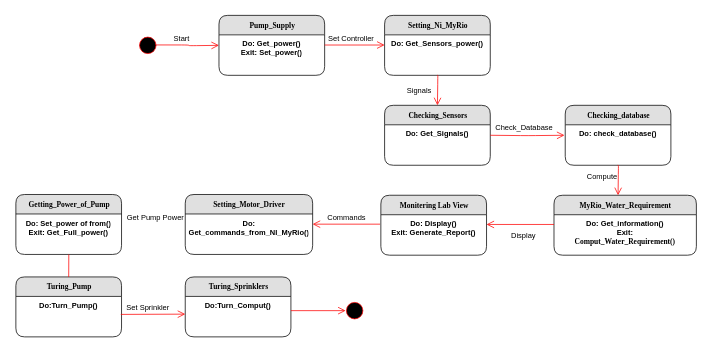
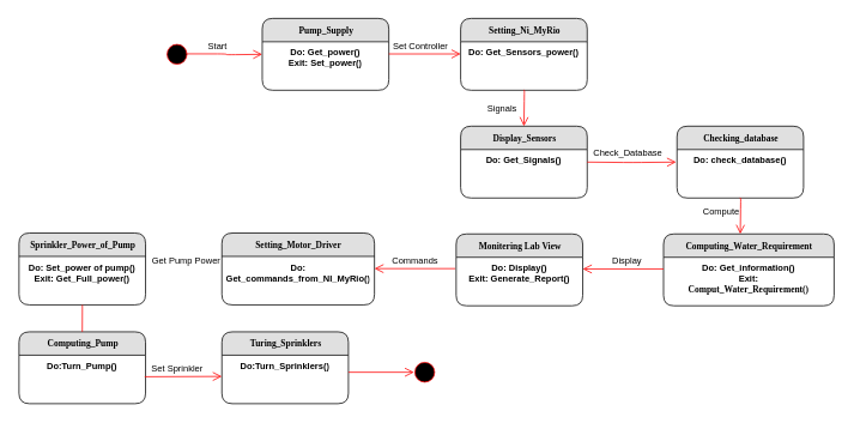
  <mxCell id="0" />
  <mxCell id="1" parent="0" />
  <mxCell id="2" value="" style="ellipse;html=1;shape=startState;fillColor=#000000;strokeColor=#ff0000;rounded=1;shadow=0;comic=0;labelBackgroundColor=none;fontFamily=Verdana;fontSize=10;fontColor=#000000;align=center;direction=south;fontStyle=0" parent="1" vertex="1"><mxGeometry x="181" y="45" width="30" height="30" as="geometry" /></mxCell>
  <mxCell id="3" style="edgeStyle=orthogonalEdgeStyle;html=1;labelBackgroundColor=none;endArrow=open;endSize=8;strokeColor=#ff0000;fontFamily=Verdana;fontSize=10;align=left;fontStyle=0;exitX=0.482;exitY=0.153;exitDx=0;exitDy=0;exitPerimeter=0;" parent="1" source="2" edge="1"><mxGeometry relative="1" as="geometry"><mxPoint x="291" y="60" as="targetPoint" /></mxGeometry></mxCell>
  <mxCell id="4" value="Pump_Supply" style="swimlane;html=1;fontStyle=1;childLayout=stackLayout;horizontal=1;startSize=26;fillColor=#e0e0e0;horizontalStack=0;resizeParent=1;resizeLast=0;collapsible=1;marginBottom=0;swimlaneFillColor=#ffffff;align=center;rounded=1;shadow=0;comic=0;labelBackgroundColor=none;strokeWidth=1;fontFamily=Verdana;fontSize=10;" vertex="1" parent="1"><mxGeometry x="291" y="20" width="141" height="80" as="geometry" /></mxCell>
  <mxCell id="5" value="Do: Get_power()&lt;br style=&quot;font-size: 10px;&quot;&gt;Exit: Set_power()" style="text;html=1;strokeColor=none;fillColor=none;spacingLeft=4;spacingRight=4;whiteSpace=wrap;overflow=hidden;rotatable=0;points=[[0,0.5],[1,0.5]];portConstraint=eastwest;align=center;fontStyle=1;fontSize=10;" vertex="1" parent="4"><mxGeometry y="26" width="141" height="54" as="geometry" /></mxCell>
- <mxCell id="6" value="Checking_Sensors" style="swimlane;html=1;fontStyle=1;childLayout=stackLayout;horizontal=1;startSize=26;fillColor=#e0e0e0;horizontalStack=0;resizeParent=1;resizeLast=0;collapsible=1;marginBottom=0;swimlaneFillColor=#ffffff;align=center;rounded=1;shadow=0;comic=0;labelBackgroundColor=none;strokeWidth=1;fontFamily=Verdana;fontSize=10;" vertex="1" parent="1"><mxGeometry x="512" y="140" width="141" height="80" as="geometry"><mxRectangle x="630" y="250" width="160" height="26" as="alternateBounds" /></mxGeometry></mxCell>
+ <mxCell id="6" value="Display_Sensors" style="swimlane;html=1;fontStyle=1;childLayout=stackLayout;horizontal=1;startSize=26;fillColor=#e0e0e0;horizontalStack=0;resizeParent=1;resizeLast=0;collapsible=1;marginBottom=0;swimlaneFillColor=#ffffff;align=center;rounded=1;shadow=0;comic=0;labelBackgroundColor=none;strokeWidth=1;fontFamily=Verdana;fontSize=10;" vertex="1" parent="1"><mxGeometry x="512" y="140" width="141" height="80" as="geometry"><mxRectangle x="630" y="250" width="160" height="26" as="alternateBounds" /></mxGeometry></mxCell>
  <mxCell id="7" value="Do: Get_Signals()" style="text;html=1;strokeColor=none;fillColor=none;spacingLeft=4;spacingRight=4;whiteSpace=wrap;overflow=hidden;rotatable=0;points=[[0,0.5],[1,0.5]];portConstraint=eastwest;align=center;fontStyle=1;fontSize=10;" vertex="1" parent="6"><mxGeometry y="26" width="141" height="54" as="geometry" /></mxCell>
- <mxCell id="8" value="&lt;span style=&quot;font-size: 10px;&quot;&gt;MyRio_Water_Requirement&lt;/span&gt;" style="swimlane;html=1;fontStyle=1;childLayout=stackLayout;horizontal=1;startSize=26;fillColor=#e0e0e0;horizontalStack=0;resizeParent=1;resizeLast=0;collapsible=1;marginBottom=0;swimlaneFillColor=#ffffff;align=center;rounded=1;shadow=0;comic=0;labelBackgroundColor=none;strokeWidth=1;fontFamily=Verdana;fontSize=10;" vertex="1" parent="1"><mxGeometry x="738" y="260" width="190" height="80" as="geometry"><mxRectangle x="788" y="400" width="200" height="26" as="alternateBounds" /></mxGeometry></mxCell>
+ <mxCell id="8" value="&lt;span style=&quot;font-size: 10px;&quot;&gt;Computing_Water_Requirement&lt;/span&gt;" style="swimlane;html=1;fontStyle=1;childLayout=stackLayout;horizontal=1;startSize=26;fillColor=#e0e0e0;horizontalStack=0;resizeParent=1;resizeLast=0;collapsible=1;marginBottom=0;swimlaneFillColor=#ffffff;align=center;rounded=1;shadow=0;comic=0;labelBackgroundColor=none;strokeWidth=1;fontFamily=Verdana;fontSize=10;" vertex="1" parent="1"><mxGeometry x="738" y="260" width="190" height="80" as="geometry"><mxRectangle x="788" y="400" width="200" height="26" as="alternateBounds" /></mxGeometry></mxCell>
  <mxCell id="9" value="Do: Get_information()&lt;br style=&quot;font-size: 10px;&quot;&gt;Exit:&lt;br style=&quot;font-size: 10px;&quot;&gt;&lt;span style=&quot;font-family: Verdana; font-size: 10px;&quot;&gt;Comput_Water_Requirement()&lt;/span&gt;" style="text;html=1;strokeColor=none;fillColor=none;spacingLeft=4;spacingRight=4;whiteSpace=wrap;overflow=hidden;rotatable=0;points=[[0,0.5],[1,0.5]];portConstraint=eastwest;align=center;fontStyle=1;fontSize=10;" vertex="1" parent="8"><mxGeometry y="26" width="190" height="54" as="geometry" /></mxCell>
  <mxCell id="10" value="Setting_Ni_MyRio" style="swimlane;html=1;fontStyle=1;childLayout=stackLayout;horizontal=1;startSize=26;fillColor=#e0e0e0;horizontalStack=0;resizeParent=1;resizeLast=0;collapsible=1;marginBottom=0;swimlaneFillColor=#ffffff;align=center;rounded=1;shadow=0;comic=0;labelBackgroundColor=none;strokeWidth=1;fontFamily=Verdana;fontSize=10;" vertex="1" parent="1"><mxGeometry x="512" y="20" width="141" height="80" as="geometry" /></mxCell>
  <mxCell id="11" value="Do: Get_Sensors_power()&lt;br style=&quot;font-size: 10px;&quot;&gt;" style="text;html=1;strokeColor=none;fillColor=none;spacingLeft=4;spacingRight=4;whiteSpace=wrap;overflow=hidden;rotatable=0;points=[[0,0.5],[1,0.5]];portConstraint=eastwest;align=center;fontStyle=1;fontSize=10;" vertex="1" parent="10"><mxGeometry y="26" width="141" height="54" as="geometry" /></mxCell>
  <mxCell id="12" value="Setting_Motor_Driver" style="swimlane;html=1;fontStyle=1;childLayout=stackLayout;horizontal=1;startSize=26;fillColor=#e0e0e0;horizontalStack=0;resizeParent=1;resizeLast=0;collapsible=1;marginBottom=0;swimlaneFillColor=#ffffff;align=center;rounded=1;shadow=0;comic=0;labelBackgroundColor=none;strokeWidth=1;fontFamily=Verdana;fontSize=10;" vertex="1" parent="1"><mxGeometry x="246" y="259" width="170" height="80" as="geometry"><mxRectangle x="630" y="250" width="160" height="26" as="alternateBounds" /></mxGeometry></mxCell>
  <mxCell id="13" value="Do: Get_commands_from_NI_MyRio()&lt;br&gt;" style="text;html=1;strokeColor=none;fillColor=none;spacingLeft=4;spacingRight=4;whiteSpace=wrap;overflow=hidden;rotatable=0;points=[[0,0.5],[1,0.5]];portConstraint=eastwest;align=center;fontStyle=1;fontSize=10;" vertex="1" parent="12"><mxGeometry y="26" width="170" height="54" as="geometry" /></mxCell>
- <mxCell id="14" value="Getting_Power_of_Pump" style="swimlane;html=1;fontStyle=1;childLayout=stackLayout;horizontal=1;startSize=26;fillColor=#e0e0e0;horizontalStack=0;resizeParent=1;resizeLast=0;collapsible=1;marginBottom=0;swimlaneFillColor=#ffffff;align=center;rounded=1;shadow=0;comic=0;labelBackgroundColor=none;strokeWidth=1;fontFamily=Verdana;fontSize=10;" vertex="1" parent="1"><mxGeometry x="20" y="259" width="141" height="80" as="geometry" /></mxCell>
- <mxCell id="15" value="Do: Set_power of from()&lt;br&gt;Exit: Get_Full_power()" style="text;html=1;strokeColor=none;fillColor=none;spacingLeft=4;spacingRight=4;whiteSpace=wrap;overflow=hidden;rotatable=0;points=[[0,0.5],[1,0.5]];portConstraint=eastwest;align=center;fontStyle=1;fontSize=10;" vertex="1" parent="14"><mxGeometry y="26" width="141" height="54" as="geometry" /></mxCell>
- <mxCell id="16" value="Turing_Pump" style="swimlane;html=1;fontStyle=1;childLayout=stackLayout;horizontal=1;startSize=26;fillColor=#e0e0e0;horizontalStack=0;resizeParent=1;resizeLast=0;collapsible=1;marginBottom=0;swimlaneFillColor=#ffffff;align=center;rounded=1;shadow=0;comic=0;labelBackgroundColor=none;strokeWidth=1;fontFamily=Verdana;fontSize=10;" vertex="1" parent="1"><mxGeometry x="20" y="369" width="141" height="80" as="geometry" /></mxCell>
+ <mxCell id="14" value="Sprinkler_Power_of_Pump" style="swimlane;html=1;fontStyle=1;childLayout=stackLayout;horizontal=1;startSize=26;fillColor=#e0e0e0;horizontalStack=0;resizeParent=1;resizeLast=0;collapsible=1;marginBottom=0;swimlaneFillColor=#ffffff;align=center;rounded=1;shadow=0;comic=0;labelBackgroundColor=none;strokeWidth=1;fontFamily=Verdana;fontSize=10;" vertex="1" parent="1"><mxGeometry x="20" y="259" width="141" height="80" as="geometry" /></mxCell>
+ <mxCell id="15" value="Do: Set_power of pump()&lt;br&gt;Exit: Get_Full_power()" style="text;html=1;strokeColor=none;fillColor=none;spacingLeft=4;spacingRight=4;whiteSpace=wrap;overflow=hidden;rotatable=0;points=[[0,0.5],[1,0.5]];portConstraint=eastwest;align=center;fontStyle=1;fontSize=10;" vertex="1" parent="14"><mxGeometry y="26" width="141" height="54" as="geometry" /></mxCell>
+ <mxCell id="16" value="Computing_Pump" style="swimlane;html=1;fontStyle=1;childLayout=stackLayout;horizontal=1;startSize=26;fillColor=#e0e0e0;horizontalStack=0;resizeParent=1;resizeLast=0;collapsible=1;marginBottom=0;swimlaneFillColor=#ffffff;align=center;rounded=1;shadow=0;comic=0;labelBackgroundColor=none;strokeWidth=1;fontFamily=Verdana;fontSize=10;" vertex="1" parent="1"><mxGeometry x="20" y="369" width="141" height="80" as="geometry" /></mxCell>
  <mxCell id="17" value="Do:Turn_Pump()" style="text;html=1;strokeColor=none;fillColor=none;spacingLeft=4;spacingRight=4;whiteSpace=wrap;overflow=hidden;rotatable=0;points=[[0,0.5],[1,0.5]];portConstraint=eastwest;align=center;fontStyle=1;fontSize=10;" vertex="1" parent="16"><mxGeometry y="26" width="141" height="54" as="geometry" /></mxCell>
  <mxCell id="18" value="Turing_Sprinklers" style="swimlane;html=1;fontStyle=1;childLayout=stackLayout;horizontal=1;startSize=26;fillColor=#e0e0e0;horizontalStack=0;resizeParent=1;resizeLast=0;collapsible=1;marginBottom=0;swimlaneFillColor=#ffffff;align=center;rounded=1;shadow=0;comic=0;labelBackgroundColor=none;strokeWidth=1;fontFamily=Verdana;fontSize=10;" vertex="1" parent="1"><mxGeometry x="246" y="369" width="141" height="80" as="geometry" /></mxCell>
- <mxCell id="19" value="Do:Turn_Comput()" style="text;html=1;strokeColor=none;fillColor=none;spacingLeft=4;spacingRight=4;whiteSpace=wrap;overflow=hidden;rotatable=0;points=[[0,0.5],[1,0.5]];portConstraint=eastwest;align=center;fontStyle=1;fontSize=10;" vertex="1" parent="18"><mxGeometry y="26" width="141" height="54" as="geometry" /></mxCell>
+ <mxCell id="19" value="Do:Turn_Sprinklers()" style="text;html=1;strokeColor=none;fillColor=none;spacingLeft=4;spacingRight=4;whiteSpace=wrap;overflow=hidden;rotatable=0;points=[[0,0.5],[1,0.5]];portConstraint=eastwest;align=center;fontStyle=1;fontSize=10;" vertex="1" parent="18"><mxGeometry y="26" width="141" height="54" as="geometry" /></mxCell>
  <mxCell id="20" value="Checking_database" style="swimlane;html=1;fontStyle=1;childLayout=stackLayout;horizontal=1;startSize=26;fillColor=#e0e0e0;horizontalStack=0;resizeParent=1;resizeLast=0;collapsible=1;marginBottom=0;swimlaneFillColor=#ffffff;align=center;rounded=1;shadow=0;comic=0;labelBackgroundColor=none;strokeWidth=1;fontFamily=Verdana;fontSize=10;" vertex="1" parent="1"><mxGeometry x="753" y="140" width="141" height="80" as="geometry"><mxRectangle x="630" y="250" width="160" height="26" as="alternateBounds" /></mxGeometry></mxCell>
  <mxCell id="21" value="Do: check_database()" style="text;html=1;strokeColor=none;fillColor=none;spacingLeft=4;spacingRight=4;whiteSpace=wrap;overflow=hidden;rotatable=0;points=[[0,0.5],[1,0.5]];portConstraint=eastwest;align=center;fontStyle=1;fontSize=10;" vertex="1" parent="20"><mxGeometry y="26" width="141" height="54" as="geometry" /></mxCell>
  <mxCell id="22" style="edgeStyle=orthogonalEdgeStyle;html=1;labelBackgroundColor=none;endArrow=open;endSize=8;strokeColor=#ff0000;fontFamily=Verdana;fontSize=10;align=left;fontStyle=0" edge="1" parent="1"><mxGeometry relative="1" as="geometry"><mxPoint x="432" y="59.58" as="sourcePoint" /><mxPoint x="512" y="59.58" as="targetPoint" /></mxGeometry></mxCell>
  <mxCell id="23" value="Set Controller" style="text;html=1;align=center;verticalAlign=middle;resizable=0;points=[];autosize=1;strokeColor=none;fillColor=none;fontSize=10;fontStyle=0" vertex="1" parent="1"><mxGeometry x="427" y="41" width="80" height="20" as="geometry" /></mxCell>
  <mxCell id="24" style="edgeStyle=orthogonalEdgeStyle;html=1;labelBackgroundColor=none;endArrow=open;endSize=8;strokeColor=#ff0000;fontFamily=Verdana;fontSize=10;align=left;fontStyle=0;entryX=-0.007;entryY=0.259;entryDx=0;entryDy=0;entryPerimeter=0;" edge="1" parent="1" target="21"><mxGeometry relative="1" as="geometry"><mxPoint x="653" y="180" as="sourcePoint" /><mxPoint x="733" y="180" as="targetPoint" /></mxGeometry></mxCell>
  <mxCell id="25" value="Check_Database" style="text;html=1;align=center;verticalAlign=middle;resizable=0;points=[];autosize=1;strokeColor=none;fillColor=none;fontSize=10;fontStyle=0" vertex="1" parent="1"><mxGeometry x="653" y="160" width="90" height="20" as="geometry" /></mxCell>
  <mxCell id="26" style="edgeStyle=orthogonalEdgeStyle;html=1;labelBackgroundColor=none;endArrow=open;endSize=8;strokeColor=#ff0000;fontFamily=Verdana;fontSize=10;align=left;fontStyle=0;entryX=0.5;entryY=0;entryDx=0;entryDy=0;" edge="1" parent="1" target="6"><mxGeometry relative="1" as="geometry"><mxPoint x="582" y="100" as="sourcePoint" /><mxPoint x="613" y="140" as="targetPoint" /><Array as="points"><mxPoint x="583" y="102" /><mxPoint x="583" y="100" /></Array></mxGeometry></mxCell>
  <mxCell id="27" style="edgeStyle=orthogonalEdgeStyle;html=1;labelBackgroundColor=none;endArrow=open;endSize=8;strokeColor=#ff0000;fontFamily=Verdana;fontSize=10;align=left;fontStyle=0;entryX=0.5;entryY=0;entryDx=0;entryDy=0;" edge="1" parent="1"><mxGeometry relative="1" as="geometry"><mxPoint x="823" y="220" as="sourcePoint" /><mxPoint x="823.5" y="260" as="targetPoint" /><Array as="points"><mxPoint x="824" y="222" /><mxPoint x="824" y="220" /></Array></mxGeometry></mxCell>
  <mxCell id="28" value="Compute" style="text;html=1;align=center;verticalAlign=middle;resizable=0;points=[];autosize=1;strokeColor=none;fillColor=none;fontSize=10;fontStyle=0" vertex="1" parent="1"><mxGeometry x="772" y="225" width="60" height="20" as="geometry" /></mxCell>
  <mxCell id="29" value="Signals" style="text;html=1;align=center;verticalAlign=middle;resizable=0;points=[];autosize=1;strokeColor=none;fillColor=none;fontSize=10;fontStyle=0" vertex="1" parent="1"><mxGeometry x="533" y="110" width="50" height="20" as="geometry" /></mxCell>
  <mxCell id="30" style="html=1;labelBackgroundColor=none;endArrow=open;endSize=8;strokeColor=#ff0000;fontFamily=Verdana;fontSize=10;align=left;fontStyle=0;exitX=0;exitY=0.26;exitDx=0;exitDy=0;exitPerimeter=0;" edge="1" parent="1"><mxGeometry relative="1" as="geometry"><mxPoint x="506" y="298.6" as="sourcePoint" /><mxPoint x="416" y="298.601" as="targetPoint" /></mxGeometry></mxCell>
  <mxCell id="31" value="Commands" style="text;html=1;align=center;verticalAlign=middle;resizable=0;points=[];autosize=1;strokeColor=none;fillColor=none;fontSize=10;" vertex="1" parent="1"><mxGeometry x="426" y="278.56" width="70" height="20" as="geometry" /></mxCell>
  <mxCell id="32" value="Get Pump Power" style="text;html=1;align=center;verticalAlign=middle;resizable=0;points=[];autosize=1;strokeColor=none;fillColor=none;fontSize=10;" vertex="1" parent="1"><mxGeometry x="161" y="279" width="90" height="20" as="geometry" /></mxCell>
  <mxCell id="33" style="html=1;labelBackgroundColor=none;endArrow=open;endSize=8;strokeColor=#ff0000;fontFamily=Verdana;fontSize=10;align=left;fontStyle=0;entryX=0;entryY=0.438;entryDx=0;entryDy=0;entryPerimeter=0;" edge="1" parent="1" target="19"><mxGeometry relative="1" as="geometry"><mxPoint x="160" y="419" as="sourcePoint" /><mxPoint x="460.5" y="459" as="targetPoint" /></mxGeometry></mxCell>
  <mxCell id="34" value="Set Sprinkler" style="text;html=1;align=center;verticalAlign=middle;resizable=0;points=[];autosize=1;strokeColor=none;fillColor=none;fontSize=10;fontStyle=0" vertex="1" parent="1"><mxGeometry x="161" y="399" width="70" height="20" as="geometry" /></mxCell>
  <mxCell id="35" style="html=1;labelBackgroundColor=none;endArrow=none;endSize=8;strokeColor=#ff0000;fontFamily=Verdana;fontSize=10;align=left;fontStyle=0;exitX=0.501;exitY=1.001;exitDx=0;exitDy=0;exitPerimeter=0;entryX=0.5;entryY=0;entryDx=0;entryDy=0;" edge="1" parent="1" source="15" target="16"><mxGeometry relative="1" as="geometry"><mxPoint x="181" y="419" as="sourcePoint" /><mxPoint x="261" y="419" as="targetPoint" /></mxGeometry></mxCell>
  <mxCell id="36" value="" style="ellipse;html=1;shape=startState;fillColor=#000000;strokeColor=#ff0000;rounded=1;shadow=0;comic=0;labelBackgroundColor=none;fontFamily=Verdana;fontSize=10;fontColor=#000000;align=center;direction=south;fontStyle=0" vertex="1" parent="1"><mxGeometry x="457" y="399" width="30" height="30" as="geometry" /></mxCell>
  <mxCell id="37" style="edgeStyle=orthogonalEdgeStyle;html=1;labelBackgroundColor=none;endArrow=open;endSize=8;strokeColor=#ff0000;fontFamily=Verdana;fontSize=10;align=left;fontStyle=0;" edge="1" parent="1"><mxGeometry relative="1" as="geometry"><mxPoint x="460" y="414" as="targetPoint" /><mxPoint x="387" y="414" as="sourcePoint" /></mxGeometry></mxCell>
  <mxCell id="38" value="Start" style="text;html=1;align=center;verticalAlign=middle;resizable=0;points=[];autosize=1;strokeColor=none;fillColor=none;fontSize=10;" vertex="1" parent="1"><mxGeometry x="221" y="41" width="40" height="20" as="geometry" /></mxCell>
  <mxCell id="39" value="Monitering Lab View" style="swimlane;html=1;fontStyle=1;childLayout=stackLayout;horizontal=1;startSize=26;fillColor=#e0e0e0;horizontalStack=0;resizeParent=1;resizeLast=0;collapsible=1;marginBottom=0;swimlaneFillColor=#ffffff;align=center;rounded=1;shadow=0;comic=0;labelBackgroundColor=none;strokeWidth=1;fontFamily=Verdana;fontSize=10;" vertex="1" parent="1"><mxGeometry x="507" y="260" width="141" height="80" as="geometry"><mxRectangle x="630" y="250" width="160" height="26" as="alternateBounds" /></mxGeometry></mxCell>
  <mxCell id="40" value="Do: Display()&lt;br&gt;Exit: Generate_Report()" style="text;html=1;strokeColor=none;fillColor=none;spacingLeft=4;spacingRight=4;whiteSpace=wrap;overflow=hidden;rotatable=0;points=[[0,0.5],[1,0.5]];portConstraint=eastwest;align=center;fontStyle=1;fontSize=10;" vertex="1" parent="39"><mxGeometry y="26" width="141" height="54" as="geometry" /></mxCell>
  <mxCell id="41" style="html=1;labelBackgroundColor=none;endArrow=open;endSize=8;strokeColor=#ff0000;fontFamily=Verdana;fontSize=10;align=left;fontStyle=0;exitX=0;exitY=0.26;exitDx=0;exitDy=0;exitPerimeter=0;" edge="1" parent="1"><mxGeometry relative="1" as="geometry"><mxPoint x="738" y="299" as="sourcePoint" /><mxPoint x="648" y="299.001" as="targetPoint" /></mxGeometry></mxCell>
- <mxCell id="42" value="Display" style="text;html=1;align=center;verticalAlign=middle;resizable=0;points=[];autosize=1;strokeColor=none;fillColor=none;fontSize=10;" vertex="1" parent="1"><mxGeometry x="672" y="303.56" width="50" height="20" as="geometry" /></mxCell>
+ <mxCell id="42" value="Display" style="text;html=1;align=center;verticalAlign=middle;resizable=0;points=[];autosize=1;strokeColor=none;fillColor=none;fontSize=10;" vertex="1" parent="1"><mxGeometry x="672" y="278.56" width="50" height="20" as="geometry" /></mxCell>
